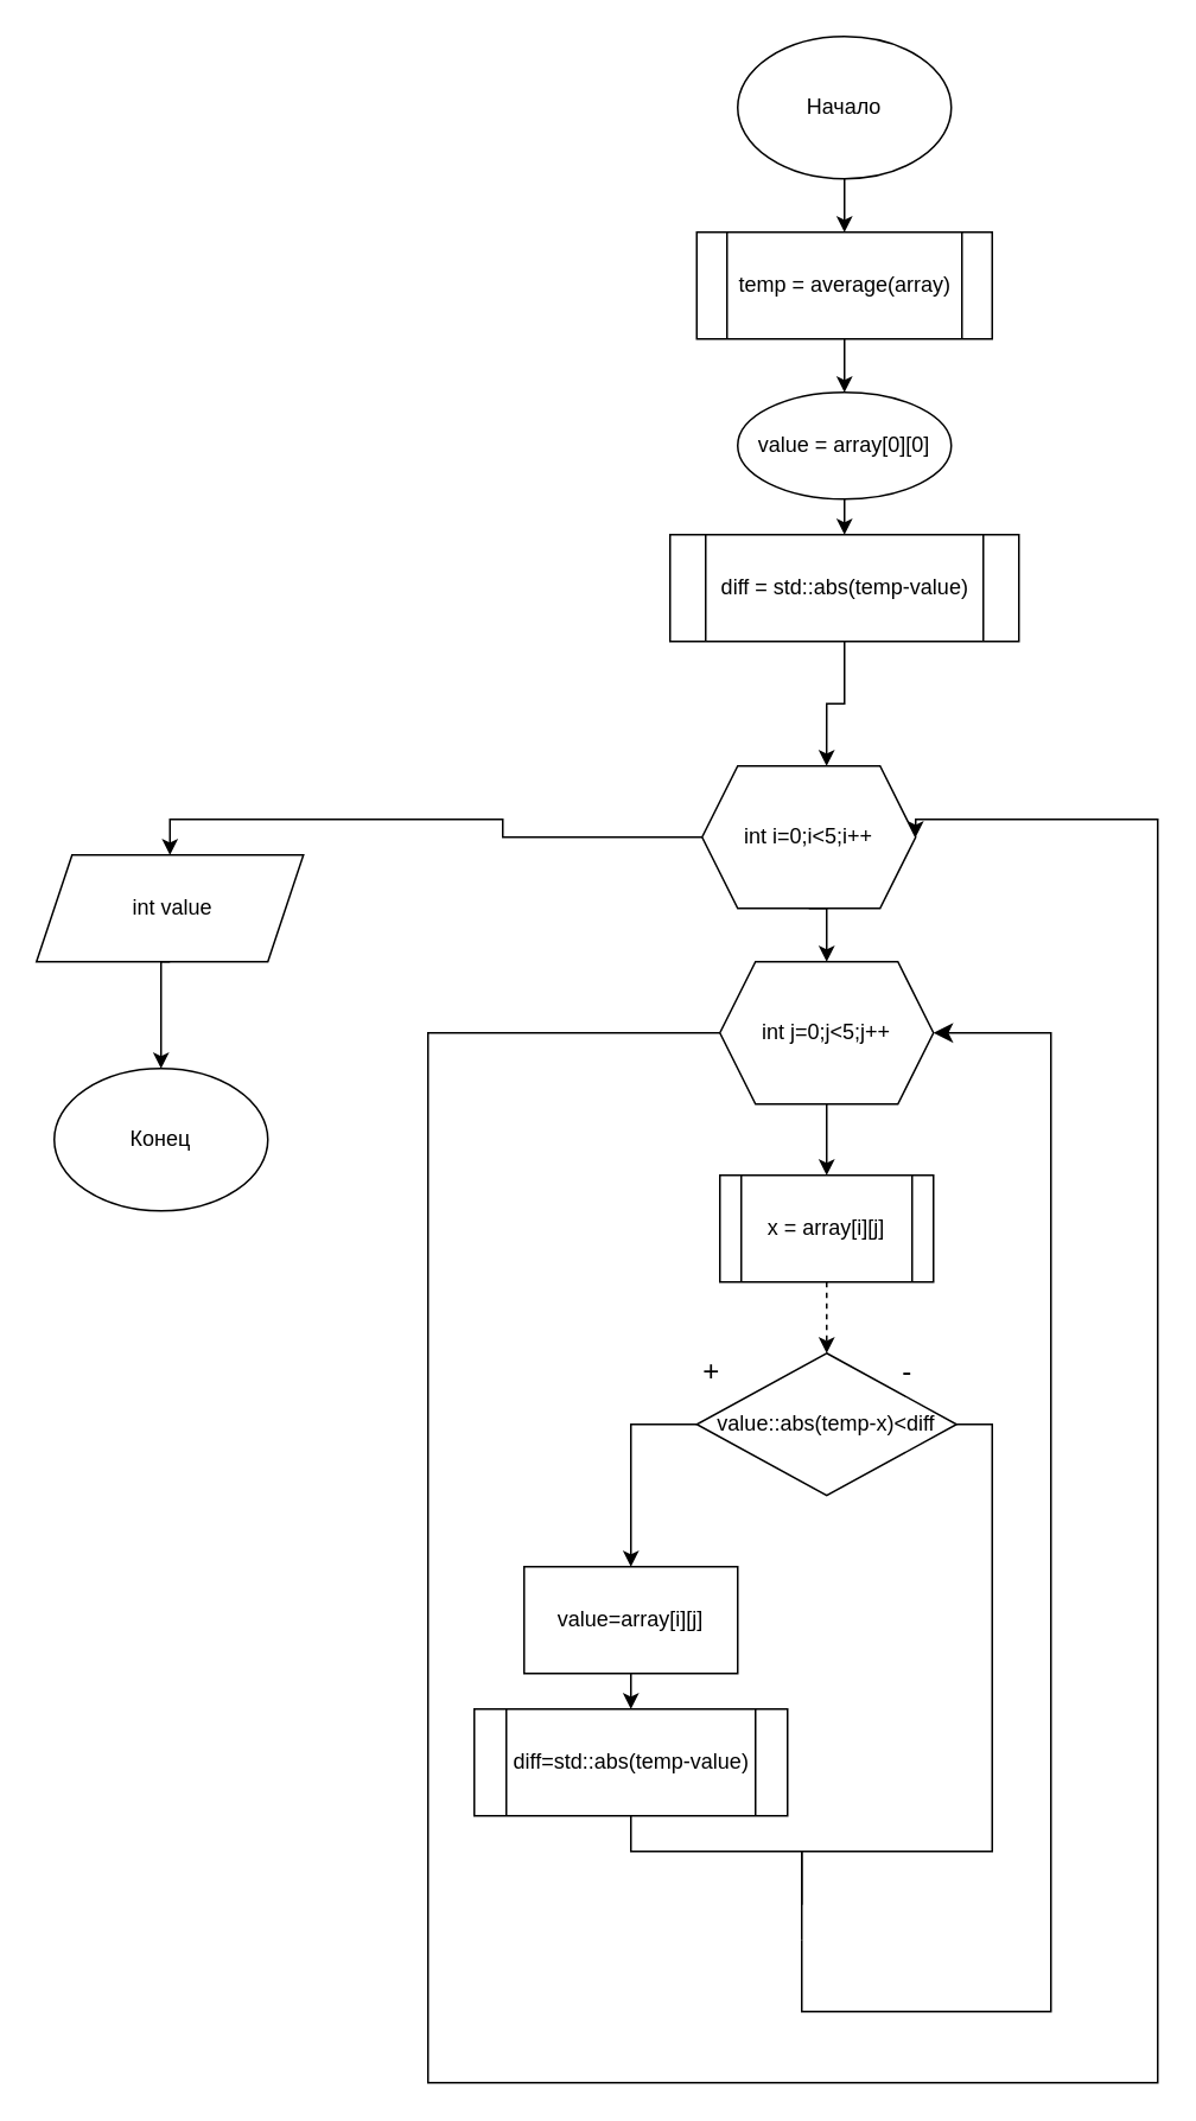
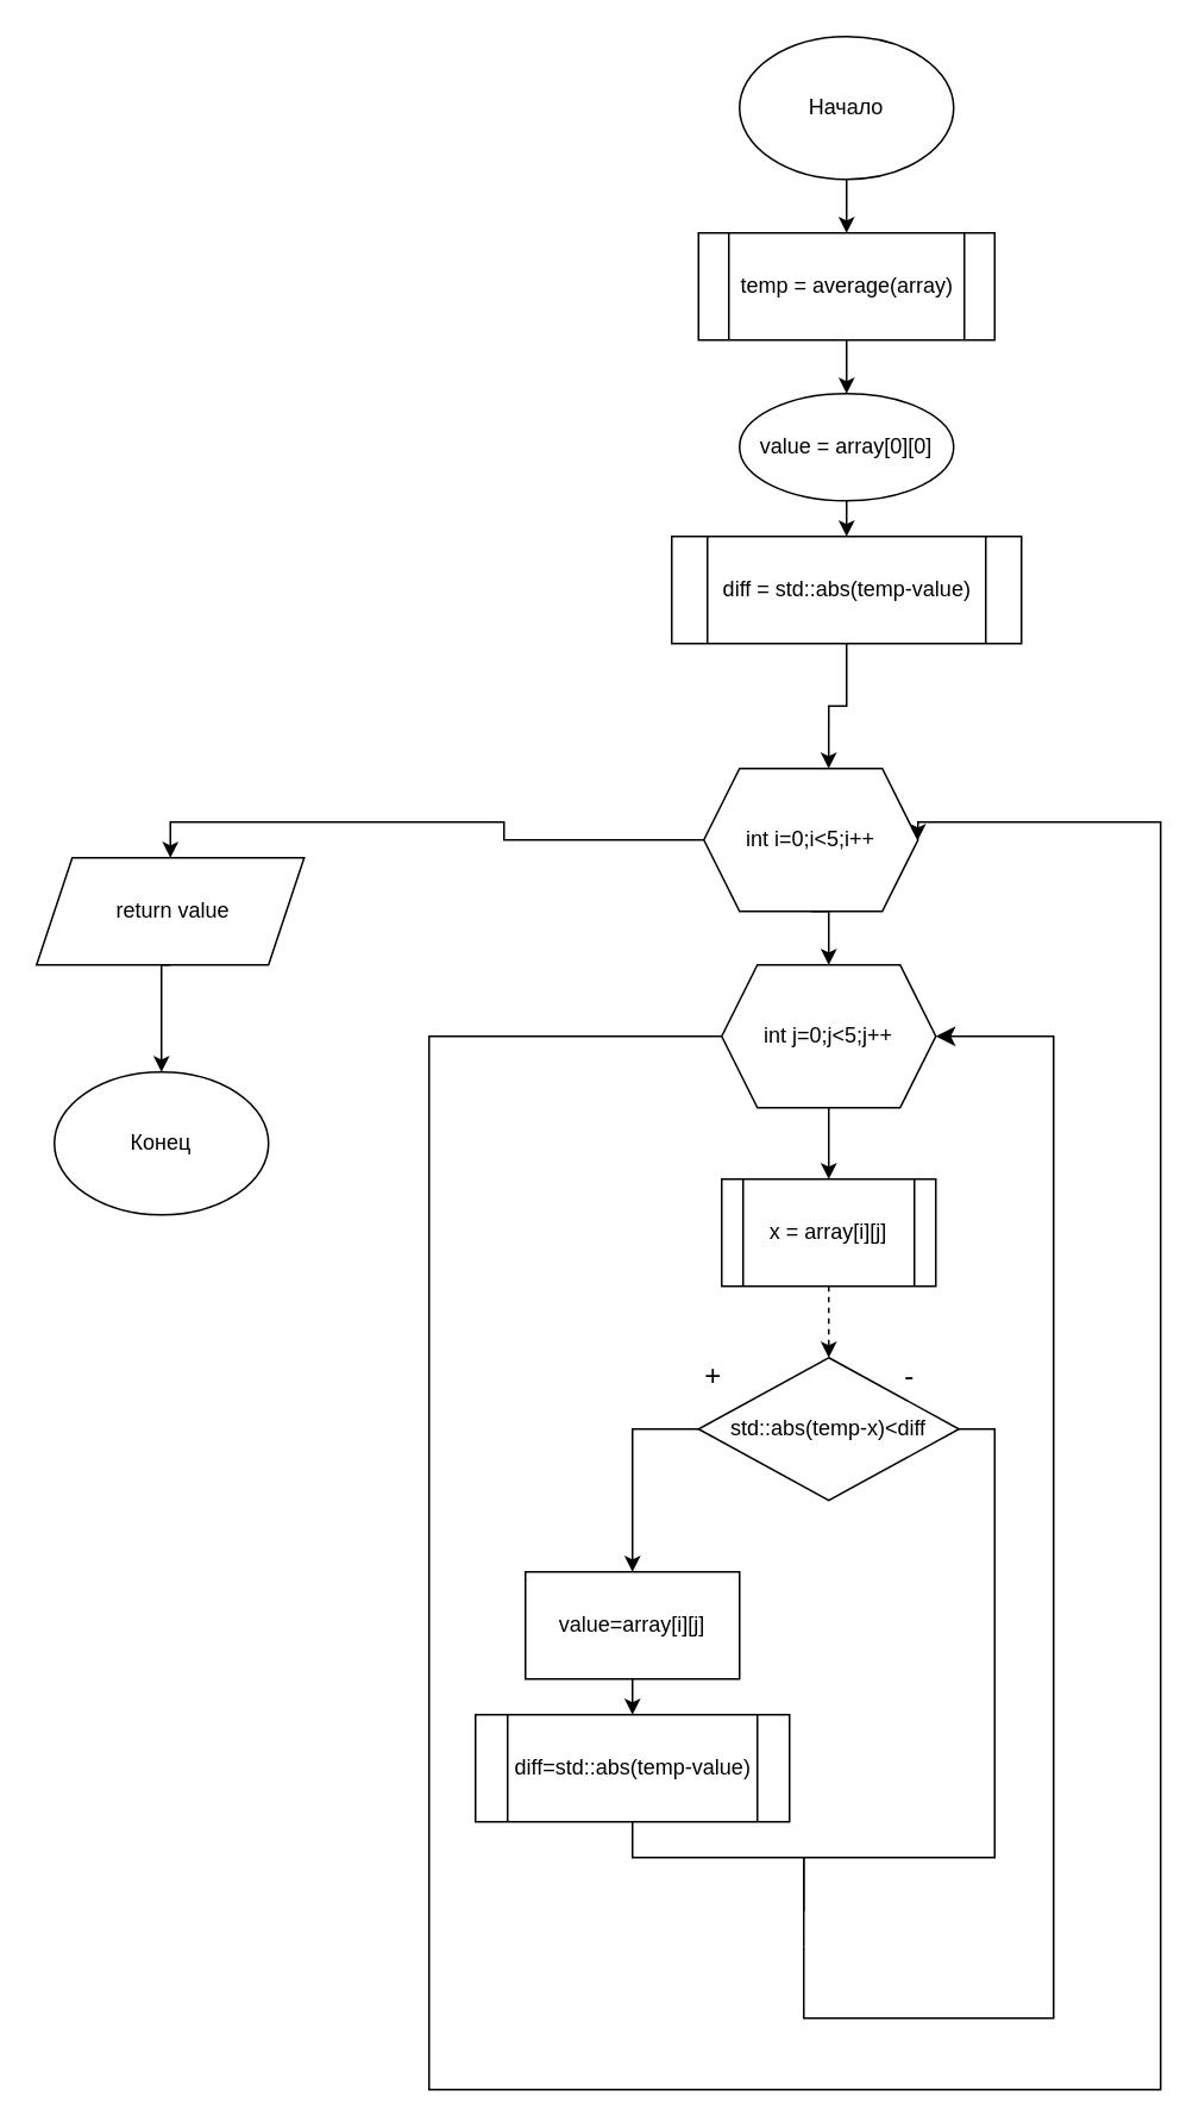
  <mxCell id="0" />
  <mxCell id="1" parent="0" />
  <mxCell id="2" style="edgeStyle=orthogonalEdgeStyle;rounded=0;orthogonalLoop=1;jettySize=auto;html=1;exitX=0.5;exitY=1;exitDx=0;exitDy=0;entryX=0.5;entryY=0;entryDx=0;entryDy=0;" edge="1" parent="1" source="3" target="14"><mxGeometry relative="1" as="geometry" /></mxCell>
  <mxCell id="3" value="&lt;div&gt;Начало&lt;/div&gt;" style="ellipse;whiteSpace=wrap;html=1;" parent="1" vertex="1"><mxGeometry x="414" y="20" width="120" height="80" as="geometry" /></mxCell>
  <mxCell id="4" style="edgeStyle=orthogonalEdgeStyle;rounded=0;orthogonalLoop=1;jettySize=auto;html=1;exitX=0.5;exitY=1;exitDx=0;exitDy=0;entryX=0.5;entryY=0;entryDx=0;entryDy=0;strokeColor=default;fontSize=16;endArrow=classic;endFill=1;" parent="1" source="6" target="9" edge="1"><mxGeometry relative="1" as="geometry" /></mxCell>
  <mxCell id="5" style="edgeStyle=orthogonalEdgeStyle;rounded=0;orthogonalLoop=1;jettySize=auto;html=1;exitX=0;exitY=0.5;exitDx=0;exitDy=0;entryX=0.5;entryY=0;entryDx=0;entryDy=0;strokeColor=default;fontSize=12;endArrow=classic;endFill=1;" parent="1" source="6" target="11" edge="1"><mxGeometry relative="1" as="geometry" /></mxCell>
  <mxCell id="6" value="int i=0;i&amp;lt;5;i++" style="shape=hexagon;perimeter=hexagonPerimeter2;whiteSpace=wrap;html=1;fixedSize=1;" parent="1" vertex="1"><mxGeometry x="394" y="430" width="120" height="80" as="geometry" /></mxCell>
  <mxCell id="7" style="edgeStyle=orthogonalEdgeStyle;rounded=0;orthogonalLoop=1;jettySize=auto;html=1;exitX=0.5;exitY=1;exitDx=0;exitDy=0;" edge="1" parent="1" source="9" target="20"><mxGeometry relative="1" as="geometry" /></mxCell>
  <mxCell id="8" style="edgeStyle=orthogonalEdgeStyle;rounded=0;orthogonalLoop=1;jettySize=auto;html=1;exitX=0;exitY=0.5;exitDx=0;exitDy=0;entryX=1;entryY=0.5;entryDx=0;entryDy=0;fontSize=16;endArrow=classic;endFill=1;" edge="1" parent="1" source="9" target="6"><mxGeometry relative="1" as="geometry"><Array as="points"><mxPoint x="240" y="580" /><mxPoint x="240" y="1170" /><mxPoint x="650" y="1170" /><mxPoint x="650" y="460" /></Array></mxGeometry></mxCell>
  <mxCell id="9" value="int j=0;j&amp;lt;5;j++" style="shape=hexagon;perimeter=hexagonPerimeter2;whiteSpace=wrap;html=1;fixedSize=1;fontSize=12;" parent="1" vertex="1"><mxGeometry x="404" y="540" width="120" height="80" as="geometry" /></mxCell>
  <mxCell id="10" style="edgeStyle=orthogonalEdgeStyle;rounded=0;orthogonalLoop=1;jettySize=auto;html=1;exitX=0.5;exitY=1;exitDx=0;exitDy=0;strokeColor=default;fontSize=12;endArrow=classic;endFill=1;" parent="1" source="11" target="12" edge="1"><mxGeometry relative="1" as="geometry"><Array as="points"><mxPoint x="90" y="540" /></Array></mxGeometry></mxCell>
- <mxCell id="11" value="&amp;nbsp;int value" style="shape=parallelogram;perimeter=parallelogramPerimeter;whiteSpace=wrap;html=1;fixedSize=1;fontSize=12;" parent="1" vertex="1"><mxGeometry x="20" y="480" width="150" height="60" as="geometry" /></mxCell>
+ <mxCell id="11" value="&amp;nbsp;return value" style="shape=parallelogram;perimeter=parallelogramPerimeter;whiteSpace=wrap;html=1;fixedSize=1;fontSize=12;" parent="1" vertex="1"><mxGeometry x="20" y="480" width="150" height="60" as="geometry" /></mxCell>
  <mxCell id="12" value="Конец" style="ellipse;whiteSpace=wrap;html=1;fontSize=12;" parent="1" vertex="1"><mxGeometry x="30" y="600" width="120" height="80" as="geometry" /></mxCell>
  <mxCell id="13" style="edgeStyle=orthogonalEdgeStyle;rounded=0;orthogonalLoop=1;jettySize=auto;html=1;exitX=0.5;exitY=1;exitDx=0;exitDy=0;entryX=0.5;entryY=0;entryDx=0;entryDy=0;" edge="1" parent="1" source="14" target="16"><mxGeometry relative="1" as="geometry" /></mxCell>
  <mxCell id="14" value="temp = average(array)" style="shape=process;whiteSpace=wrap;html=1;backgroundOutline=1;" vertex="1" parent="1"><mxGeometry x="391" y="130" width="166" height="60" as="geometry" /></mxCell>
  <mxCell id="15" style="edgeStyle=orthogonalEdgeStyle;rounded=0;orthogonalLoop=1;jettySize=auto;html=1;exitX=0.5;exitY=1;exitDx=0;exitDy=0;entryX=0.5;entryY=0;entryDx=0;entryDy=0;" edge="1" parent="1" source="16" target="18"><mxGeometry relative="1" as="geometry" /></mxCell>
  <mxCell id="16" value="value = array[0][0]" style="ellipse;whiteSpace=wrap;html=1;" vertex="1" parent="1"><mxGeometry x="414" y="220" width="120" height="60" as="geometry" /></mxCell>
  <mxCell id="17" style="edgeStyle=orthogonalEdgeStyle;rounded=0;orthogonalLoop=1;jettySize=auto;html=1;exitX=0.5;exitY=1;exitDx=0;exitDy=0;entryX=0.583;entryY=0;entryDx=0;entryDy=0;entryPerimeter=0;" edge="1" parent="1" source="18" target="6"><mxGeometry relative="1" as="geometry" /></mxCell>
  <mxCell id="18" value="diff = std::abs(temp-value)" style="shape=process;whiteSpace=wrap;html=1;backgroundOutline=1;" vertex="1" parent="1"><mxGeometry x="376" y="300" width="196" height="60" as="geometry" /></mxCell>
  <mxCell id="19" style="edgeStyle=orthogonalEdgeStyle;rounded=0;orthogonalLoop=1;jettySize=auto;html=1;exitX=0.5;exitY=1;exitDx=0;exitDy=0;entryX=0.5;entryY=0;entryDx=0;entryDy=0;dashed=1;" edge="1" parent="1" source="20" target="23"><mxGeometry relative="1" as="geometry" /></mxCell>
  <mxCell id="20" value="x = array[i][j]" style="shape=process;whiteSpace=wrap;html=1;backgroundOutline=1;" vertex="1" parent="1"><mxGeometry x="404" y="660" width="120" height="60" as="geometry" /></mxCell>
  <mxCell id="21" style="edgeStyle=orthogonalEdgeStyle;rounded=0;orthogonalLoop=1;jettySize=auto;html=1;exitX=0;exitY=0.5;exitDx=0;exitDy=0;entryX=0.5;entryY=0;entryDx=0;entryDy=0;" edge="1" parent="1" source="23" target="25"><mxGeometry relative="1" as="geometry" /></mxCell>
  <mxCell id="22" style="edgeStyle=orthogonalEdgeStyle;rounded=0;orthogonalLoop=1;jettySize=auto;html=1;exitX=1;exitY=0.5;exitDx=0;exitDy=0;fontSize=16;endArrow=none;endFill=0;" edge="1" parent="1" source="23"><mxGeometry relative="1" as="geometry"><mxPoint x="450" y="1090" as="targetPoint" /><Array as="points"><mxPoint x="557" y="800" /><mxPoint x="557" y="1040" /><mxPoint x="450" y="1040" /></Array></mxGeometry></mxCell>
- <mxCell id="23" value="value::abs(temp-x)&amp;lt;diff" style="rhombus;whiteSpace=wrap;html=1;" vertex="1" parent="1"><mxGeometry x="391" y="760" width="146" height="80" as="geometry" /></mxCell>
+ <mxCell id="23" value="std::abs(temp-x)&amp;lt;diff" style="rhombus;whiteSpace=wrap;html=1;" vertex="1" parent="1"><mxGeometry x="391" y="760" width="146" height="80" as="geometry" /></mxCell>
  <mxCell id="24" style="edgeStyle=orthogonalEdgeStyle;rounded=0;orthogonalLoop=1;jettySize=auto;html=1;exitX=0.5;exitY=1;exitDx=0;exitDy=0;entryX=0.5;entryY=0;entryDx=0;entryDy=0;" edge="1" parent="1" source="25" target="27"><mxGeometry relative="1" as="geometry" /></mxCell>
  <mxCell id="25" value="value=array[i][j]" style="rounded=0;whiteSpace=wrap;html=1;" vertex="1" parent="1"><mxGeometry x="294" y="880" width="120" height="60" as="geometry" /></mxCell>
  <mxCell id="26" style="edgeStyle=orthogonalEdgeStyle;rounded=0;orthogonalLoop=1;jettySize=auto;html=1;exitX=0.5;exitY=1;exitDx=0;exitDy=0;fontSize=16;endArrow=none;endFill=0;" edge="1" parent="1" source="27"><mxGeometry relative="1" as="geometry"><mxPoint x="450" y="1070" as="targetPoint" /><Array as="points"><mxPoint x="354" y="1040" /><mxPoint x="450" y="1040" /></Array></mxGeometry></mxCell>
  <mxCell id="27" value="diff=std::abs(temp-value)" style="shape=process;whiteSpace=wrap;html=1;backgroundOutline=1;" vertex="1" parent="1"><mxGeometry x="266" y="960" width="176" height="60" as="geometry" /></mxCell>
  <mxCell id="28" value="+" style="text;html=1;align=center;verticalAlign=middle;resizable=0;points=[];autosize=1;strokeColor=none;fillColor=none;fontSize=16;" vertex="1" parent="1"><mxGeometry x="384" y="755" width="30" height="30" as="geometry" /></mxCell>
  <mxCell id="29" value="-" style="text;html=1;align=center;verticalAlign=middle;resizable=0;points=[];autosize=1;strokeColor=none;fillColor=none;fontSize=16;" vertex="1" parent="1"><mxGeometry x="494" y="755" width="30" height="30" as="geometry" /></mxCell>
  <mxCell id="30" value="" style="edgeStyle=segmentEdgeStyle;endArrow=classic;html=1;curved=0;rounded=0;endSize=8;startSize=8;sourcePerimeterSpacing=0;targetPerimeterSpacing=0;fontSize=16;entryX=1;entryY=0.5;entryDx=0;entryDy=0;" edge="1" parent="1" target="9"><mxGeometry width="100" relative="1" as="geometry"><mxPoint x="450" y="1090" as="sourcePoint" /><mxPoint x="550" y="1130" as="targetPoint" /><Array as="points"><mxPoint x="450" y="1130" /><mxPoint x="590" y="1130" /><mxPoint x="590" y="580" /></Array></mxGeometry></mxCell>
